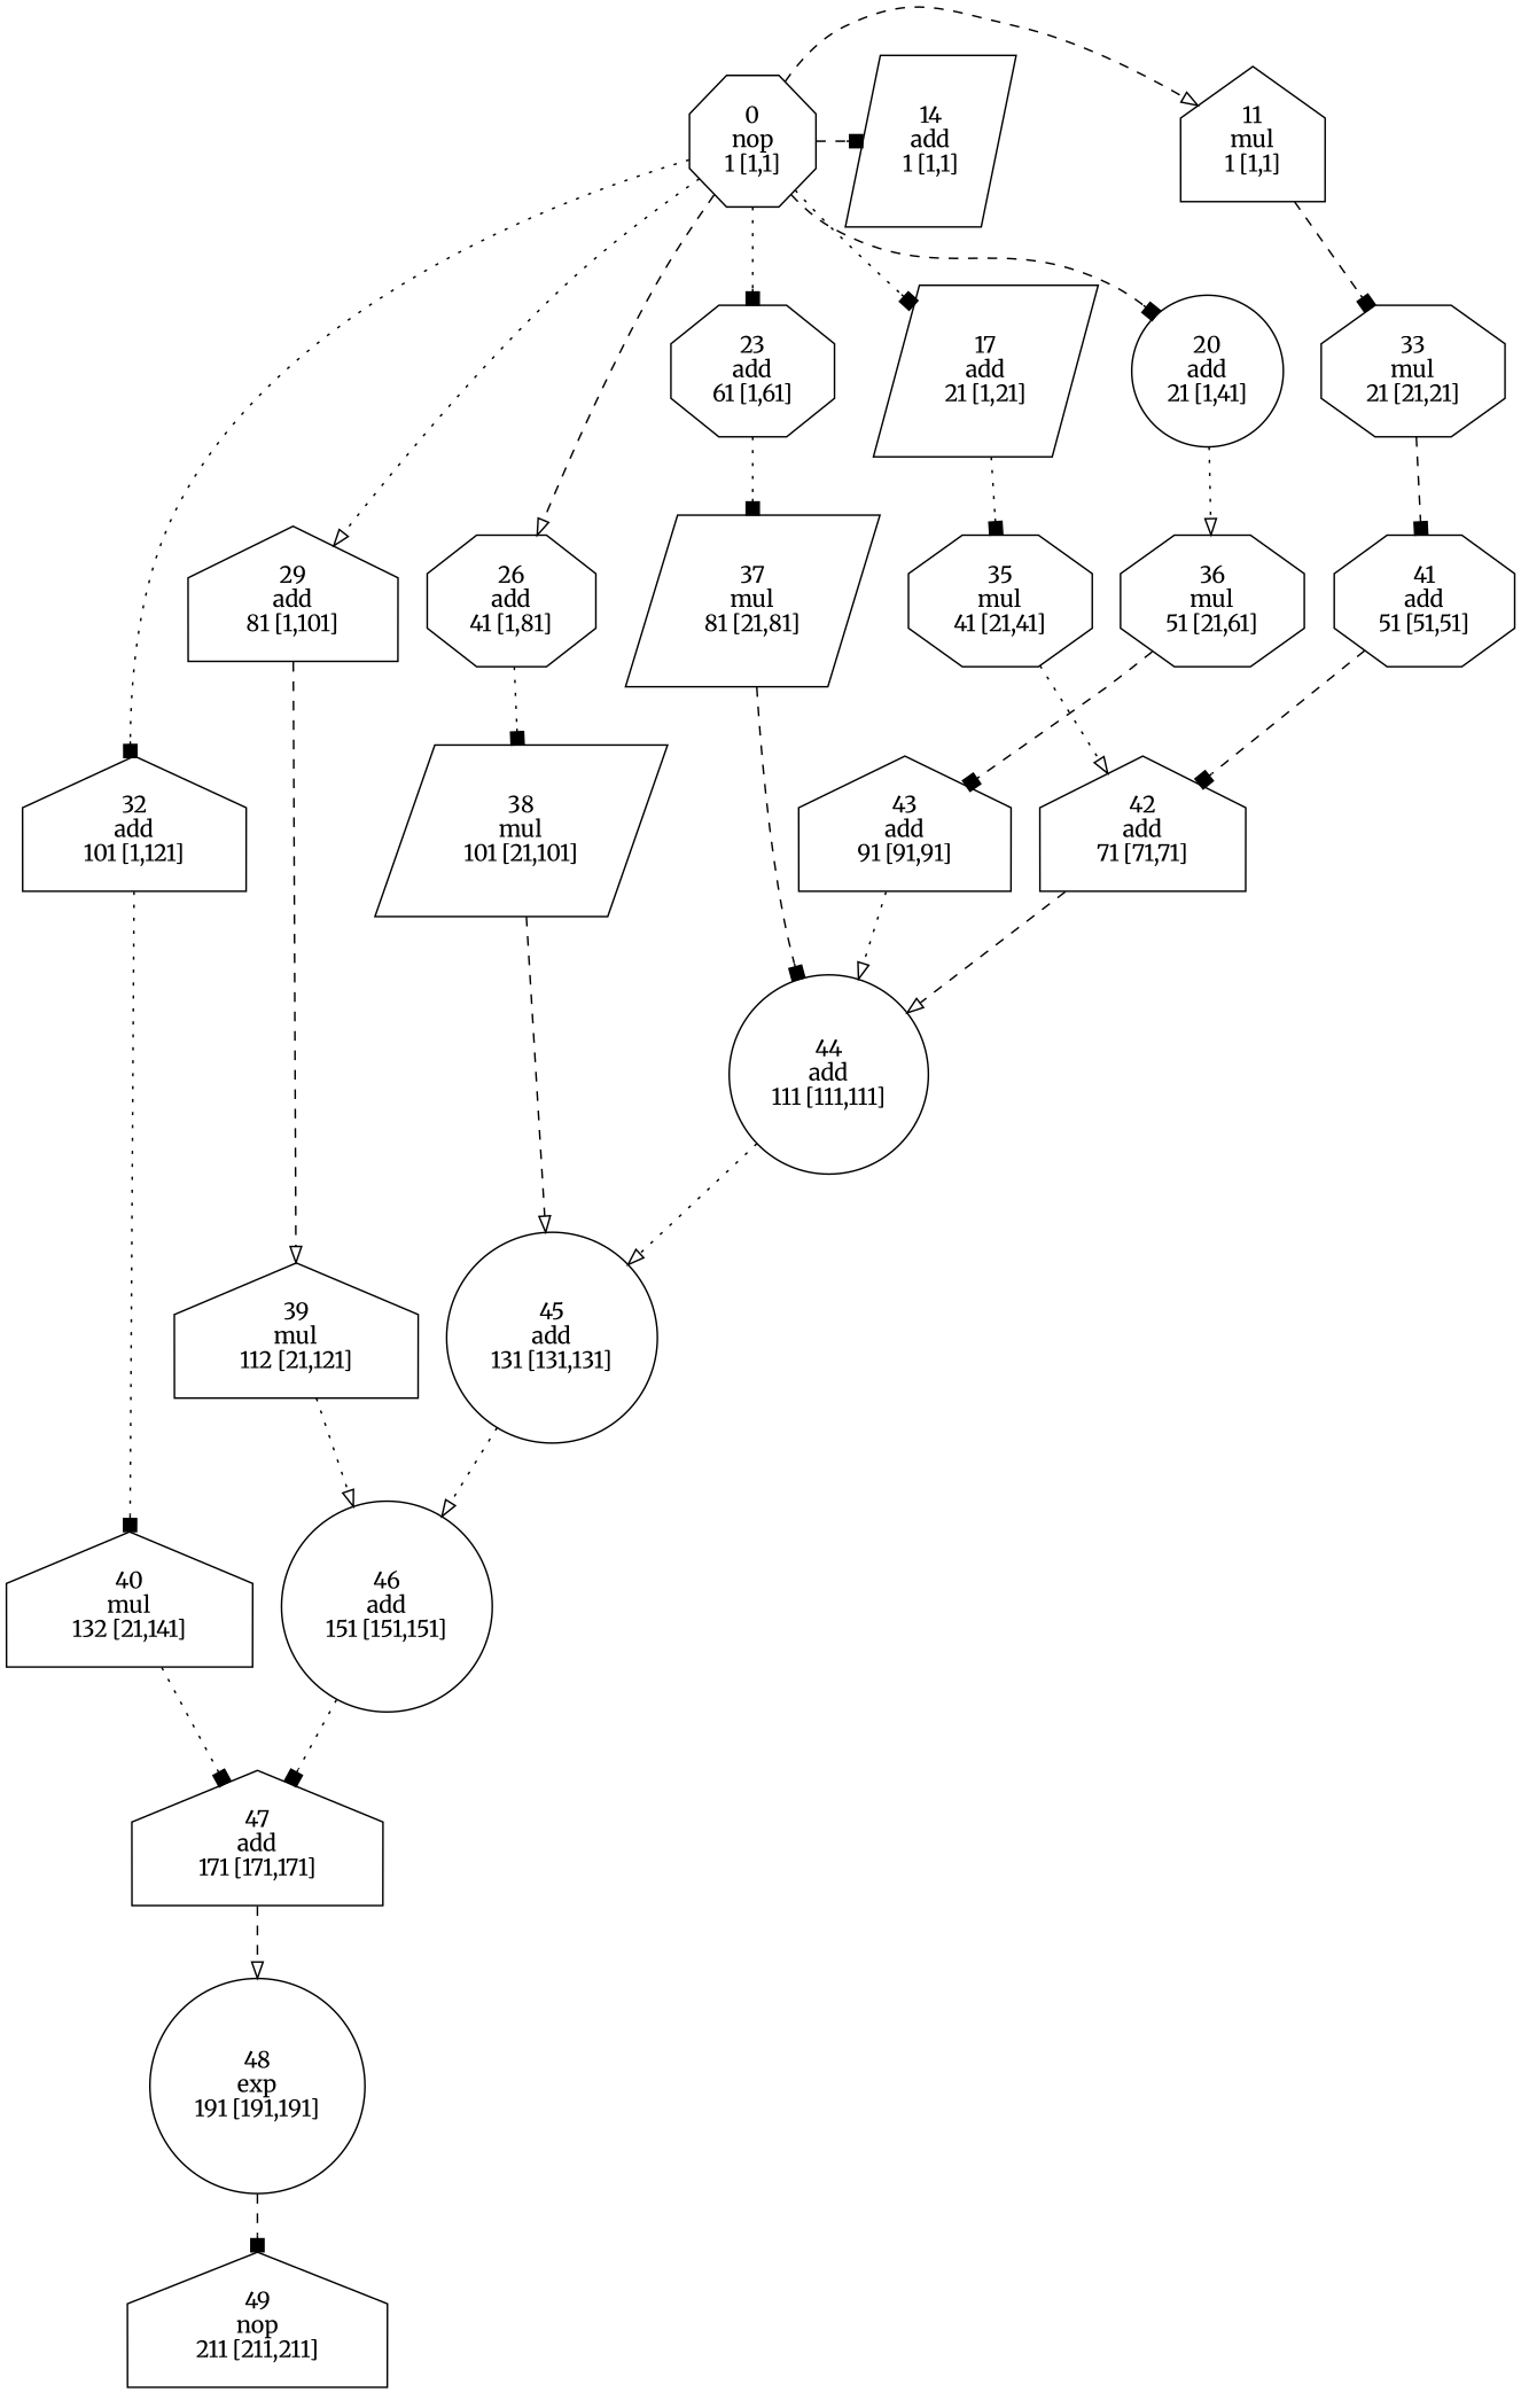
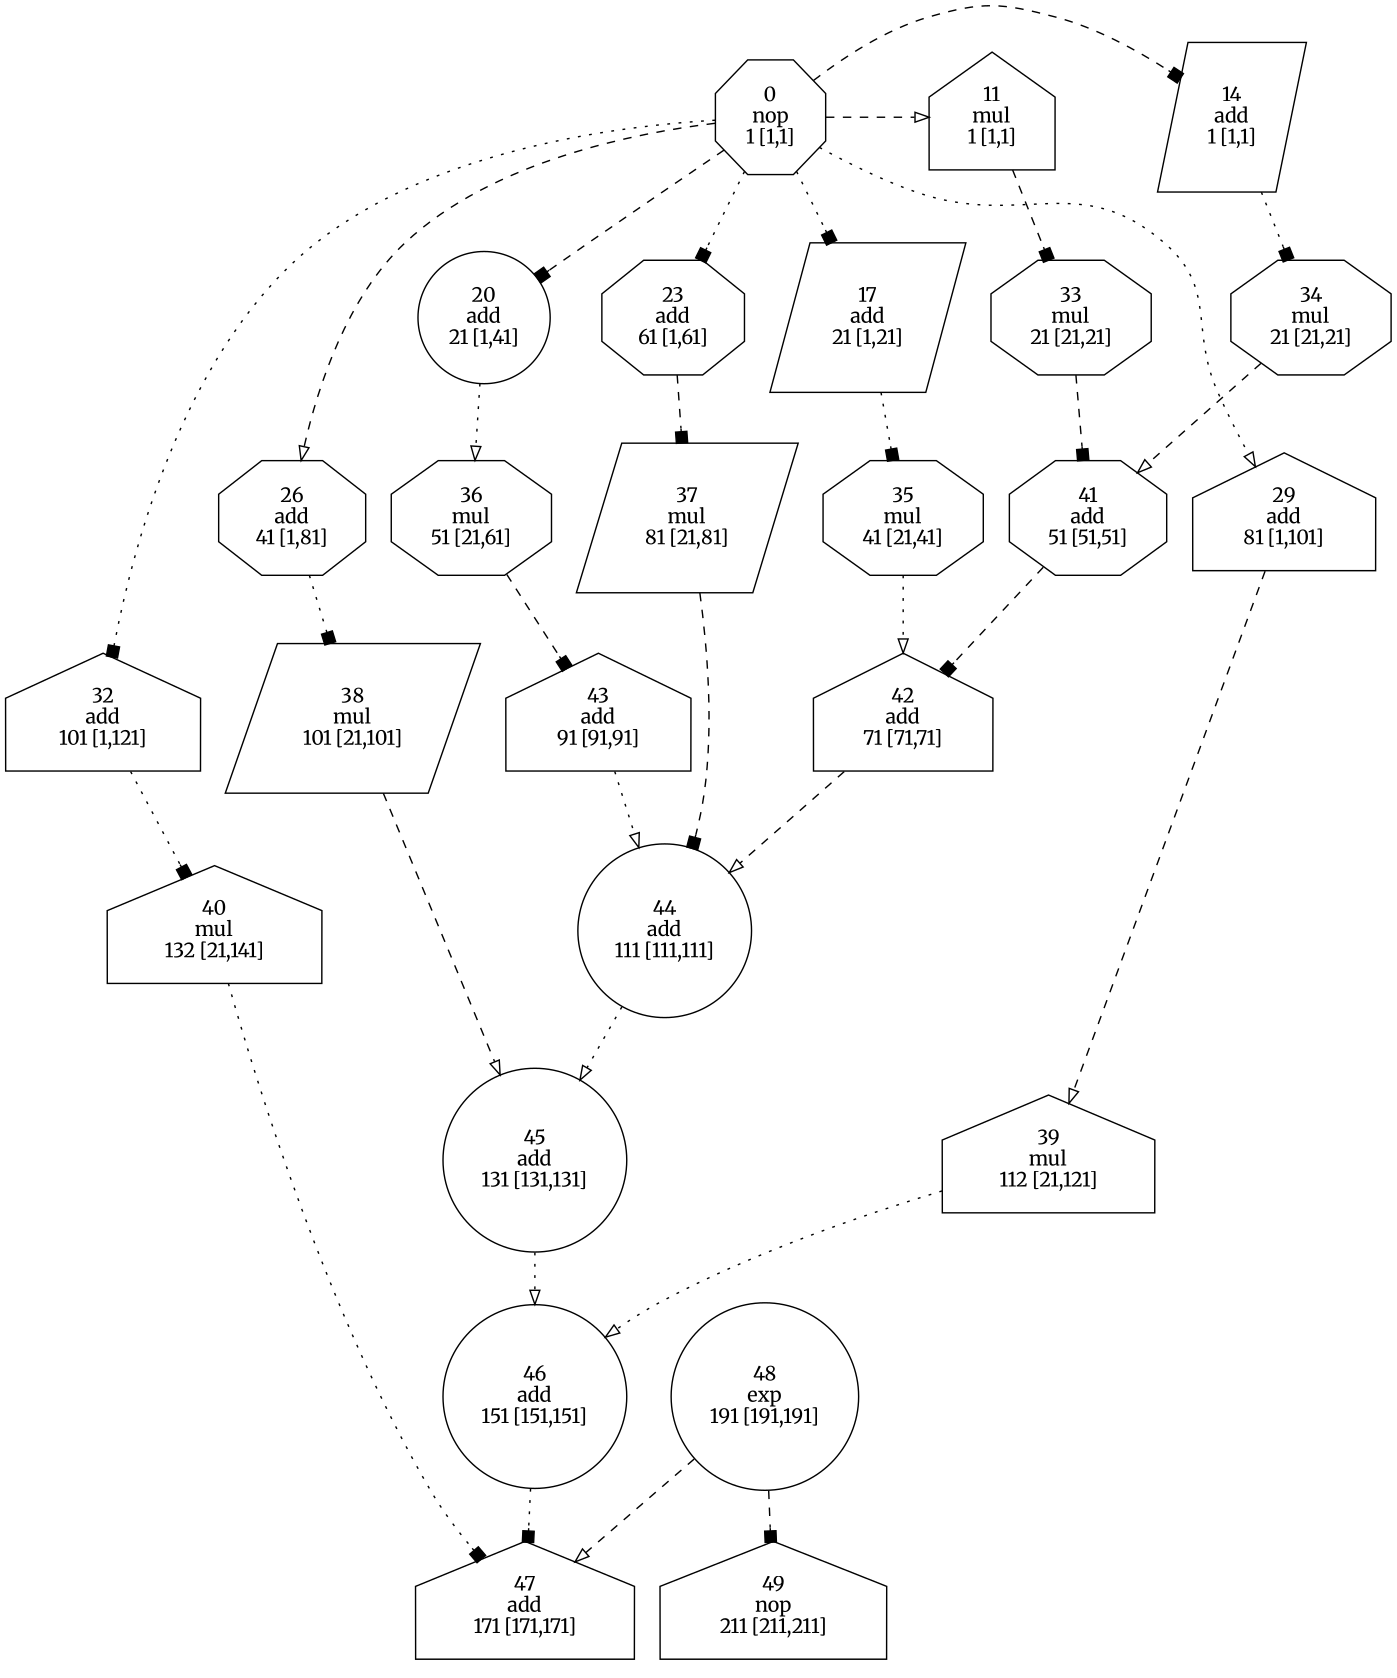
  strict digraph {
    fontname=Merriweather
    node [area=2 delay=20 fontcolor=black fontname=Merriweather mobility=0 shape=house style=empty time_step=21 tl=1 ts=1]
    edge [arrowhead=box fontname=Merriweather style=dotted]
    n1 [area=0 delay=0 label="0\nnop\n1 [1,1]" shape=octagon time_step=1]
    n2 [label="11\nmul\n1 [1,1]" time_step=1]
    n3 [label="14\nadd\n1 [1,1]" shape=parallelogram time_step=1]
    n4 [label="45\nadd\n131 [131,131]" shape=circle time_step=131 tl=131 ts=131]
    n5 [area=17 delay=30 label="40\nmul\n132 [21,141]" mobility=120 time_step=132 tl=141 ts=21]
    n6 [area=17 delay=30 label="38\nmul\n101 [21,101]" mobility=80 shape=parallelogram time_step=101 tl=101 ts=21]
    n7 [label="32\nadd\n101 [1,121]" mobility=120 time_step=101 tl=121]
    n8 [area=0 delay=0 label="49\nnop\n211 [211,211]" time_step=211 tl=211 ts=211]
    n9 [label="42\nadd\n71 [71,71]" time_step=71 tl=71 ts=71]
    n10 [label="26\nadd\n41 [1,81]" mobility=80 shape=octagon time_step=41 tl=81]
    n11 [area=17 delay=30 label="35\nmul\n41 [21,41]" mobility=20 shape=octagon time_step=41 tl=41 ts=21]
    n12 [label="47\nadd\n171 [171,171]" time_step=171 tl=171 ts=171]
    n13 [label="44\nadd\n111 [111,111]" shape=circle time_step=111 tl=111 ts=111]
    n14 [area=17 delay=30 label="39\nmul\n112 [21,121]" mobility=100 time_step=112 tl=121 ts=21]
    n15 [label="29\nadd\n81 [1,101]" mobility=100 time_step=81 tl=101]
    n16 [area=17 delay=30 label="37\nmul\n81 [21,81]" mobility=60 shape=parallelogram time_step=81 tl=81 ts=21]
    n17 [label="41\nadd\n51 [51,51]" shape=octagon time_step=51 tl=51 ts=51]
    n18 [area=17 delay=30 label="36\nmul\n51 [21,61]" mobility=40 shape=octagon time_step=51 tl=61 ts=21]
    n19 [label="20\nadd\n21 [1,41]" mobility=40 shape=circle tl=41]
    n20 [label="17\nadd\n21 [1,21]" mobility=20 shape=parallelogram tl=21]
+   n21 [area=17 delay=30 label="34\nmul\n21 [21,21]" shape=octagon tl=21 ts=21]
    n22 [area=17 delay=30 label="33\nmul\n21 [21,21]" shape=octagon tl=21 ts=21]
    n23 [label="46\nadd\n151 [151,151]" shape=circle time_step=151 tl=151 ts=151]
    n24 [label="43\nadd\n91 [91,91]" time_step=91 tl=91 ts=91]
    n25 [label="23\nadd\n61 [1,61]" mobility=60 shape=octagon time_step=61 tl=61]
    n26 [label="48\nexp\n191 [191,191]" shape=circle time_step=191 tl=191 ts=191]
    subgraph sub_1 {
      rank=same
      n1
      n2
      n3
    }
    subgraph sub_2 {
      rank=same
      n4
    }
    subgraph sub_3 {
      rank=same
      n5
    }
    subgraph sub_4 {
      rank=same
      n6
      n7
    }
    subgraph sub_5 {
      rank=same
      n8
    }
    subgraph sub_6 {
      rank=same
      n9
    }
    subgraph sub_7 {
      rank=same
      n10
      n11
    }
    subgraph sub_8 {
      rank=same
      n12
    }
    subgraph sub_9 {
      rank=same
      n13
    }
    subgraph sub_10 {
      rank=same
      n14
    }
    subgraph sub_11 {
      rank=same
      n15
      n16
    }
    subgraph sub_12 {
      rank=same
      n17
      n18
    }
    subgraph sub_13 {
      rank=same
      n19
      n20
+     n21
      n22
    }
    subgraph sub_14 {
      rank=same
      n23
    }
    subgraph sub_15 {
      rank=same
      n24
    }
    subgraph sub_16 {
      rank=same
      n25
    }
    subgraph sub_17 {
      rank=same
      n26
    }
    n1 -> n2 [arrowhead=onormal style=dashed]
    n1 -> n3 [style=dashed]
    n1 -> n7
    n1 -> n10 [arrowhead=onormal style=dashed]
    n1 -> n15 [arrowhead=onormal]
    n1 -> n19 [style=dashed]
    n1 -> n20
    n1 -> n25
    n2 -> n22 [style=dashed]
+   n3 -> n21
    n4 -> n23 [arrowhead=onormal]
    n5 -> n12
    n6 -> n4 [arrowhead=onormal style=dashed]
    n7 -> n5
    n9 -> n13 [arrowhead=onormal style=dashed]
    n10 -> n6
    n11 -> n9 [arrowhead=onormal]
-   n12 -> n26 [arrowhead=onormal style=dashed]
+   n26 -> n12 [arrowhead=onormal style=dashed]
    n13 -> n4 [arrowhead=onormal]
    n14 -> n23 [arrowhead=onormal]
    n15 -> n14 [arrowhead=onormal style=dashed]
    n16 -> n13 [style=dashed]
    n17 -> n9 [style=dashed]
    n18 -> n24 [style=dashed]
    n19 -> n18 [arrowhead=onormal]
    n20 -> n11
+   n21 -> n17 [arrowhead=onormal style=dashed]
    n22 -> n17 [style=dashed]
    n23 -> n12
    n24 -> n13 [arrowhead=onormal]
-   n25 -> n16
+   n25 -> n16 [style=dashed]
    n26 -> n8 [style=dashed]
  }
